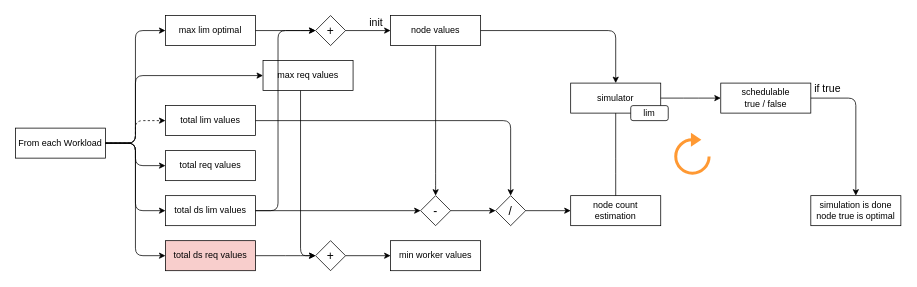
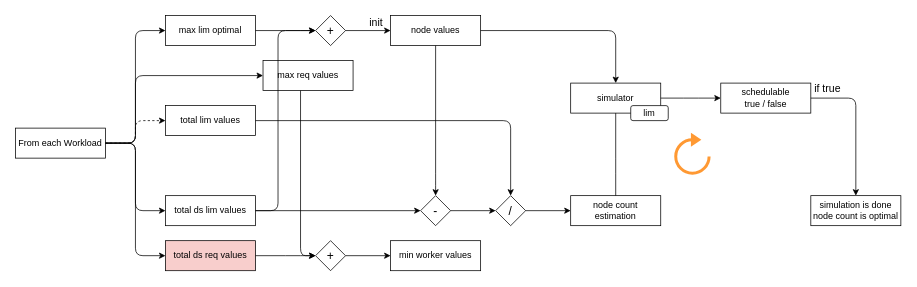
  <mxCell id="0" />
  <mxCell id="1" parent="0" />
  <mxCell id="2" value="From each Workload" style="rounded=0;whiteSpace=wrap;html=1;" vertex="1" parent="1"><mxGeometry x="20" y="170" width="120" height="40" as="geometry" /></mxCell>
  <mxCell id="3" value="" style="endArrow=classic;html=1;edgeStyle=orthogonalEdgeStyle;" edge="1" parent="1" source="2" target="4"><mxGeometry width="50" height="50" relative="1" as="geometry"><mxPoint x="480" y="490" as="sourcePoint" /><mxPoint x="530" y="440" as="targetPoint" /><Array as="points"><mxPoint x="180" y="190" /><mxPoint x="180" y="100" /></Array></mxGeometry></mxCell>
  <mxCell id="4" value="max req values" style="rounded=0;whiteSpace=wrap;html=1;" vertex="1" parent="1"><mxGeometry x="350" y="80" width="120" height="40" as="geometry" /></mxCell>
  <mxCell id="5" value="max lim&amp;nbsp;optimal" style="rounded=0;whiteSpace=wrap;html=1;" vertex="1" parent="1"><mxGeometry x="220" y="20" width="120" height="40" as="geometry" /></mxCell>
  <mxCell id="6" value="" style="endArrow=classic;html=1;edgeStyle=orthogonalEdgeStyle;" edge="1" parent="1" source="2" target="5"><mxGeometry width="50" height="50" relative="1" as="geometry"><mxPoint x="106.667" y="220" as="sourcePoint" /><mxPoint x="165" y="290" as="targetPoint" /><Array as="points"><mxPoint x="180" y="190" /><mxPoint x="180" y="40" /></Array></mxGeometry></mxCell>
  <mxCell id="7" value="total ds lim&amp;nbsp;values" style="rounded=0;whiteSpace=wrap;html=1;" vertex="1" parent="1"><mxGeometry x="220" y="260" width="120" height="40" as="geometry" /></mxCell>
  <mxCell id="8" value="total ds req values" style="rounded=0;whiteSpace=wrap;html=1;fillColor=#f8cecc;" vertex="1" parent="1"><mxGeometry x="220" y="320" width="120" height="40" as="geometry" /></mxCell>
  <mxCell id="9" value="total lim&amp;nbsp;values" style="rounded=0;whiteSpace=wrap;html=1;" vertex="1" parent="1"><mxGeometry x="220" y="140" width="120" height="40" as="geometry" /></mxCell>
- <mxCell id="10" value="total req values" style="rounded=0;whiteSpace=wrap;html=1;" vertex="1" parent="1"><mxGeometry x="220" y="200" width="120" height="40" as="geometry" /></mxCell>
  <mxCell id="11" value="" style="endArrow=classic;html=1;edgeStyle=orthogonalEdgeStyle;dashed=1;" edge="1" parent="1" source="2" target="9"><mxGeometry width="50" height="50" relative="1" as="geometry"><mxPoint x="150" y="200" as="sourcePoint" /><mxPoint x="230" y="110" as="targetPoint" /><Array as="points"><mxPoint x="180" y="190" /><mxPoint x="180" y="160" /></Array></mxGeometry></mxCell>
- <mxCell id="12" value="" style="endArrow=classic;html=1;edgeStyle=orthogonalEdgeStyle;" edge="1" parent="1" source="2" target="10"><mxGeometry width="50" height="50" relative="1" as="geometry"><mxPoint x="150" y="210" as="sourcePoint" /><mxPoint x="270" y="220" as="targetPoint" /><Array as="points"><mxPoint x="180" y="190" /><mxPoint x="180" y="220" /></Array></mxGeometry></mxCell>
  <mxCell id="13" value="" style="endArrow=classic;html=1;edgeStyle=orthogonalEdgeStyle;" edge="1" parent="1" source="2" target="7"><mxGeometry width="50" height="50" relative="1" as="geometry"><mxPoint x="150" y="200" as="sourcePoint" /><mxPoint x="230" y="230" as="targetPoint" /><Array as="points"><mxPoint x="180" y="190" /><mxPoint x="180" y="280" /></Array></mxGeometry></mxCell>
  <mxCell id="14" value="" style="endArrow=classic;html=1;edgeStyle=orthogonalEdgeStyle;" edge="1" parent="1" source="2" target="8"><mxGeometry width="50" height="50" relative="1" as="geometry"><mxPoint x="150" y="210" as="sourcePoint" /><mxPoint x="290" y="270" as="targetPoint" /><Array as="points"><mxPoint x="180" y="190" /><mxPoint x="180" y="340" /></Array></mxGeometry></mxCell>
  <mxCell id="15" value="+" style="rhombus;whiteSpace=wrap;html=1;fontSize=16;" vertex="1" parent="1"><mxGeometry x="420" y="320" width="40" height="40" as="geometry" /></mxCell>
  <mxCell id="16" value="" style="endArrow=classic;html=1;edgeStyle=orthogonalEdgeStyle;jumpSize=6;startSize=6;" edge="1" parent="1" source="4" target="15"><mxGeometry width="50" height="50" relative="1" as="geometry"><mxPoint x="150" y="200.029" as="sourcePoint" /><mxPoint x="230" y="290.029" as="targetPoint" /><Array as="points"><mxPoint x="400" y="100" /></Array></mxGeometry></mxCell>
  <mxCell id="17" value="" style="endArrow=classic;html=1;edgeStyle=orthogonalEdgeStyle;" edge="1" parent="1" source="8" target="15"><mxGeometry width="50" height="50" relative="1" as="geometry"><mxPoint x="260" y="410" as="sourcePoint" /><mxPoint x="350" y="430" as="targetPoint" /><Array as="points"><mxPoint x="390" y="340" /><mxPoint x="390" y="340" /></Array></mxGeometry></mxCell>
  <mxCell id="18" value="min worker values" style="rounded=0;whiteSpace=wrap;html=1;" vertex="1" parent="1"><mxGeometry x="520" y="320" width="120" height="40" as="geometry" /></mxCell>
  <mxCell id="19" value="" style="endArrow=classic;html=1;edgeStyle=orthogonalEdgeStyle;" edge="1" parent="1" source="15" target="18"><mxGeometry width="50" height="50" relative="1" as="geometry"><mxPoint x="330" y="300" as="sourcePoint" /><mxPoint x="390" y="300" as="targetPoint" /><Array as="points" /></mxGeometry></mxCell>
  <mxCell id="20" value="+" style="rhombus;whiteSpace=wrap;html=1;fontSize=16;" vertex="1" parent="1"><mxGeometry x="420" y="20" width="40" height="40" as="geometry" /></mxCell>
  <mxCell id="21" value="" style="endArrow=classic;html=1;edgeStyle=orthogonalEdgeStyle;" edge="1" parent="1" source="5" target="20"><mxGeometry width="50" height="50" relative="1" as="geometry"><mxPoint x="350" y="110" as="sourcePoint" /><mxPoint x="410" y="110" as="targetPoint" /><Array as="points"><mxPoint x="390" y="40" /><mxPoint x="390" y="40" /></Array></mxGeometry></mxCell>
  <mxCell id="22" value="" style="endArrow=classic;html=1;edgeStyle=orthogonalEdgeStyle;" edge="1" parent="1" source="7" target="20"><mxGeometry width="50" height="50" relative="1" as="geometry"><mxPoint x="340" y="279.66" as="sourcePoint" /><mxPoint x="400" y="279.66" as="targetPoint" /><Array as="points"><mxPoint x="370" y="280" /><mxPoint x="370" y="40" /></Array></mxGeometry></mxCell>
  <mxCell id="23" value="node values" style="rounded=0;whiteSpace=wrap;html=1;" vertex="1" parent="1"><mxGeometry x="520" y="20" width="120" height="40" as="geometry" /></mxCell>
  <mxCell id="24" value="" style="endArrow=classic;html=1;edgeStyle=orthogonalEdgeStyle;" edge="1" parent="1" source="20" target="23"><mxGeometry width="50" height="50" relative="1" as="geometry"><mxPoint x="470" y="-30" as="sourcePoint" /><mxPoint x="530" y="-30" as="targetPoint" /><Array as="points" /></mxGeometry></mxCell>
  <mxCell id="25" value="init" style="edgeLabel;html=1;align=right;verticalAlign=bottom;resizable=0;points=[];fontSize=14;labelBackgroundColor=none;labelPosition=left;verticalLabelPosition=top;" vertex="1" connectable="0" parent="24"><mxGeometry x="0.751" relative="1" as="geometry"><mxPoint x="-3" as="offset" /></mxGeometry></mxCell>
  <mxCell id="26" value="-" style="rhombus;whiteSpace=wrap;html=1;fontSize=16;" vertex="1" parent="1"><mxGeometry x="560" y="260" width="40" height="40" as="geometry" /></mxCell>
  <mxCell id="27" value="" style="endArrow=classic;html=1;edgeStyle=orthogonalEdgeStyle;" edge="1" parent="1" source="23" target="26"><mxGeometry width="50" height="50" relative="1" as="geometry"><mxPoint x="490" y="240" as="sourcePoint" /><mxPoint x="550" y="240" as="targetPoint" /><Array as="points"><mxPoint x="580" y="240" /><mxPoint x="580" y="240" /></Array></mxGeometry></mxCell>
  <mxCell id="28" value="" style="endArrow=classic;html=1;edgeStyle=orthogonalEdgeStyle;" edge="1" parent="1" source="7" target="26"><mxGeometry width="50" height="50" relative="1" as="geometry"><mxPoint x="670" y="240" as="sourcePoint" /><mxPoint x="730" y="230" as="targetPoint" /><Array as="points"><mxPoint x="600" y="280" /><mxPoint x="600" y="280" /></Array></mxGeometry></mxCell>
  <mxCell id="29" value="/" style="rhombus;whiteSpace=wrap;html=1;fontSize=16;" vertex="1" parent="1"><mxGeometry x="660" y="260" width="40" height="40" as="geometry" /></mxCell>
  <mxCell id="30" value="" style="endArrow=classic;html=1;edgeStyle=orthogonalEdgeStyle;" edge="1" parent="1" source="9" target="29"><mxGeometry width="50" height="50" relative="1" as="geometry"><mxPoint x="350" y="290" as="sourcePoint" /><mxPoint x="730.029" y="240.029" as="targetPoint" /><Array as="points"><mxPoint x="680" y="160" /></Array></mxGeometry></mxCell>
  <mxCell id="31" value="" style="endArrow=classic;html=1;edgeStyle=orthogonalEdgeStyle;" edge="1" parent="1" source="26" target="29"><mxGeometry width="50" height="50" relative="1" as="geometry"><mxPoint x="760" y="229.71" as="sourcePoint" /><mxPoint x="830" y="230" as="targetPoint" /><Array as="points" /></mxGeometry></mxCell>
  <mxCell id="32" value="node count&lt;br&gt;estimation" style="rounded=0;whiteSpace=wrap;html=1;" vertex="1" parent="1"><mxGeometry x="760" y="260" width="120" height="40" as="geometry" /></mxCell>
  <mxCell id="33" value="" style="endArrow=classic;html=1;edgeStyle=orthogonalEdgeStyle;" edge="1" parent="1" source="29" target="32"><mxGeometry width="50" height="50" relative="1" as="geometry"><mxPoint x="770" y="240" as="sourcePoint" /><mxPoint x="830" y="240" as="targetPoint" /><Array as="points" /></mxGeometry></mxCell>
  <mxCell id="34" value="simulator" style="rounded=0;whiteSpace=wrap;html=1;" vertex="1" parent="1"><mxGeometry x="760" y="110" width="120" height="40" as="geometry" /></mxCell>
  <mxCell id="35" value="" style="endArrow=none;html=1;edgeStyle=orthogonalEdgeStyle;" edge="1" parent="1" source="32" target="34"><mxGeometry width="50" height="50" relative="1" as="geometry"><mxPoint x="590" y="70" as="sourcePoint" /><mxPoint x="590" y="270" as="targetPoint" /><Array as="points"><mxPoint x="820" y="220" /><mxPoint x="820" y="220" /></Array></mxGeometry></mxCell>
  <mxCell id="36" value="" style="endArrow=classic;html=1;edgeStyle=orthogonalEdgeStyle;" edge="1" parent="1" source="23" target="34"><mxGeometry width="50" height="50" relative="1" as="geometry"><mxPoint x="830" y="270" as="sourcePoint" /><mxPoint x="830" y="180" as="targetPoint" /><Array as="points"><mxPoint x="820" y="40" /></Array></mxGeometry></mxCell>
  <mxCell id="37" value="lim" style="rounded=1;whiteSpace=wrap;html=1;" vertex="1" parent="1"><mxGeometry x="840" y="140" width="50" height="20" as="geometry" /></mxCell>
  <mxCell id="38" value="" style="endArrow=classic;html=1;edgeStyle=orthogonalEdgeStyle;" edge="1" parent="1" source="34" target="39"><mxGeometry width="50" height="50" relative="1" as="geometry"><mxPoint x="890" y="220" as="sourcePoint" /><mxPoint x="1000" y="190" as="targetPoint" /><Array as="points"><mxPoint x="920" y="130" /><mxPoint x="920" y="130" /></Array></mxGeometry></mxCell>
  <mxCell id="39" value="schedulable&lt;br&gt;true / false" style="rounded=0;whiteSpace=wrap;html=1;" vertex="1" parent="1"><mxGeometry x="960" y="110" width="120" height="40" as="geometry" /></mxCell>
  <mxCell id="40" value="" style="html=1;verticalLabelPosition=bottom;align=center;labelBackgroundColor=#ffffff;verticalAlign=top;strokeWidth=4;shadow=0;dashed=0;shape=mxgraph.ios7.icons.reload;rounded=1;fontSize=14;fillColor=#FF9933;strokeColor=#FF9933;" vertex="1" parent="1"><mxGeometry x="900" y="180" width="44.44" height="50" as="geometry" /></mxCell>
  <mxCell id="41" value="" style="endArrow=classic;html=1;fontSize=16;startSize=6;edgeStyle=orthogonalEdgeStyle;" edge="1" parent="1" source="39" target="43"><mxGeometry width="50" height="50" relative="1" as="geometry"><mxPoint x="1030" y="180" as="sourcePoint" /><mxPoint x="1140" y="230" as="targetPoint" /><Array as="points"><mxPoint x="1140" y="130" /></Array></mxGeometry></mxCell>
  <mxCell id="42" value="if true" style="edgeLabel;html=1;align=left;verticalAlign=bottom;resizable=0;points=[];fontSize=14;labelPosition=right;verticalLabelPosition=top;spacingLeft=0;spacing=4;labelBackgroundColor=none;" vertex="1" connectable="0" parent="41"><mxGeometry x="-0.897" y="-1" relative="1" as="geometry"><mxPoint x="-9" y="-1" as="offset" /></mxGeometry></mxCell>
- <mxCell id="43" value="simulation is done&lt;br&gt;node true is optimal" style="rounded=0;whiteSpace=wrap;html=1;" vertex="1" parent="1"><mxGeometry x="1080" y="260" width="120" height="40" as="geometry" /></mxCell>
+ <mxCell id="43" value="simulation is done&lt;br&gt;node count is optimal" style="rounded=0;whiteSpace=wrap;html=1;" vertex="1" parent="1"><mxGeometry x="1080" y="260" width="120" height="40" as="geometry" /></mxCell>
